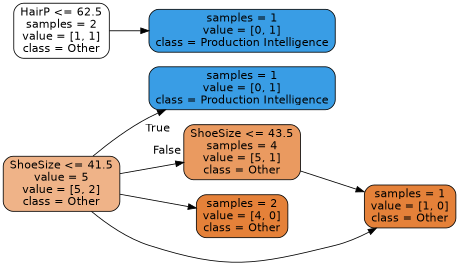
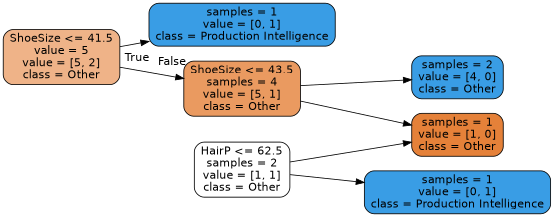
  digraph {
    rankdir=LR
    node [color=black fillcolor="#399de5ff" fontname=helvetica shape=box style="filled, rounded"]
    edge [fontname=helvetica]
    n1 [fillcolor="#e5813999" label="ShoeSize <= 41.5\nvalue = 5\nvalue = [5, 2]\nclass = Other"]
    n2 [label="samples = 1\nvalue = [0, 1]\nclass = Production Intelligence"]
    n3 [fillcolor="#e58139cc" label="ShoeSize <= 43.5\nsamples = 4\nvalue = [5, 1]\nclass = Other"]
-   n4 [fillcolor="#e58139ff" label="samples = 2\nvalue = [4, 0]\nclass = Other"]
+   n4 [label="samples = 2\nvalue = [4, 0]\nclass = Other"]
    n5 [fillcolor="#e58139ff" label="samples = 1\nvalue = [1, 0]\nclass = Other"]
    n6 [fillcolor="#e5813900" label="HairP <= 62.5\nsamples = 2\nvalue = [1, 1]\nclass = Other"]
    n7 [label="samples = 1\nvalue = [0, 1]\nclass = Production Intelligence"]
    n1 -> n2 [headlabel=True labelangle=45 labeldistance=2.5]
    n1 -> n3 [headlabel=False labelangle=-45 labeldistance=2.5]
-   n1 -> n4
+   n3 -> n4
    n3 -> n5
-   n1 -> n5
+   n6 -> n5
    n6 -> n7
  }
